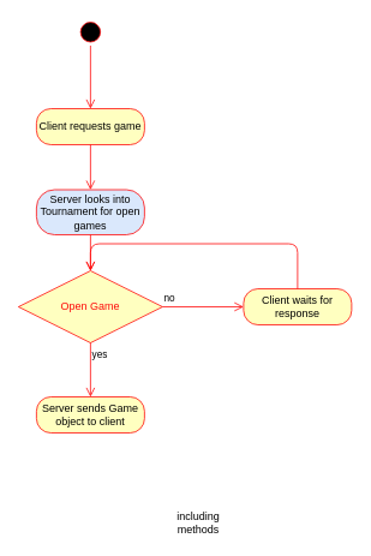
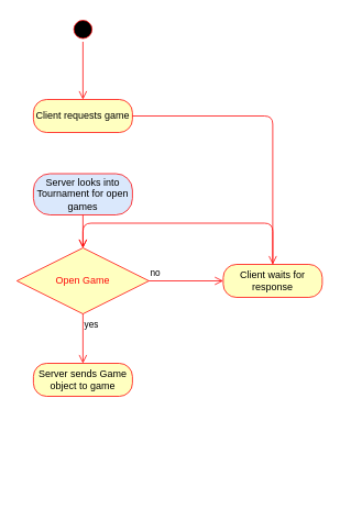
  <mxCell id="0" />
  <mxCell id="1" parent="0" />
  <mxCell id="2" value="Client requests game" style="rounded=1;whiteSpace=wrap;html=1;arcSize=40;fontColor=#000000;fillColor=#ffffc0;strokeColor=#ff0000;" vertex="1" parent="1"><mxGeometry x="40" y="120" width="120" height="40" as="geometry" /></mxCell>
- <mxCell id="3" value="" style="edgeStyle=orthogonalEdgeStyle;html=1;verticalAlign=bottom;endArrow=open;endSize=8;strokeColor=#ff0000;entryX=0.5;entryY=0;entryDx=0;entryDy=0;" edge="1" parent="1" source="2" target="7"><mxGeometry relative="1" as="geometry"><mxPoint x="100" y="220" as="targetPoint" /></mxGeometry></mxCell>
+ <mxCell id="3" value="" style="edgeStyle=orthogonalEdgeStyle;html=1;verticalAlign=bottom;endArrow=open;endSize=8;strokeColor=#ff0000;" edge="1" parent="1" source="2" target="12"><mxGeometry relative="1" as="geometry"><mxPoint x="100" y="220" as="targetPoint" /></mxGeometry></mxCell>
  <mxCell id="4" value="" style="ellipse;html=1;shape=startState;fillColor=#000000;strokeColor=#ff0000;" vertex="1" parent="1"><mxGeometry x="85" y="20" width="30" height="30" as="geometry" /></mxCell>
  <mxCell id="5" value="" style="edgeStyle=orthogonalEdgeStyle;html=1;verticalAlign=bottom;endArrow=open;endSize=8;strokeColor=#ff0000;entryX=0.5;entryY=0;entryDx=0;entryDy=0;" edge="1" parent="1" source="4" target="2"><mxGeometry relative="1" as="geometry"><mxPoint x="110" y="100" as="targetPoint" /></mxGeometry></mxCell>
- <mxCell id="6" value="Server sends Game object to client" style="rounded=1;whiteSpace=wrap;html=1;arcSize=40;fontColor=#000000;fillColor=#ffffc0;strokeColor=#ff0000;" vertex="1" parent="1"><mxGeometry x="40" y="440" width="120" height="40" as="geometry" /></mxCell>
+ <mxCell id="6" value="Server sends Game object to game" style="rounded=1;whiteSpace=wrap;html=1;arcSize=40;fontColor=#000000;fillColor=#ffffc0;strokeColor=#ff0000;" vertex="1" parent="1"><mxGeometry x="40" y="440" width="120" height="40" as="geometry" /></mxCell>
  <mxCell id="7" value="Server looks into Tournament for open games" style="rounded=1;whiteSpace=wrap;html=1;arcSize=40;fontColor=#000000;fillColor=#dae8fc;strokeColor=#ff0000;" vertex="1" parent="1"><mxGeometry x="40" y="210" width="120" height="50" as="geometry" /></mxCell>
  <mxCell id="8" value="" style="edgeStyle=orthogonalEdgeStyle;html=1;verticalAlign=bottom;endArrow=open;endSize=8;strokeColor=#ff0000;entryX=0.5;entryY=0;entryDx=0;entryDy=0;" edge="1" parent="1" source="7" target="9"><mxGeometry relative="1" as="geometry"><mxPoint x="100" y="280" as="targetPoint" /></mxGeometry></mxCell>
  <mxCell id="9" value="&lt;font color=&quot;#fd0808&quot;&gt;Open Game&lt;/font&gt;" style="rhombus;whiteSpace=wrap;html=1;fillColor=#ffffc0;strokeColor=#ff0000;" vertex="1" parent="1"><mxGeometry x="20" y="300" width="160" height="80" as="geometry" /></mxCell>
  <mxCell id="10" value="no" style="edgeStyle=orthogonalEdgeStyle;html=1;align=left;verticalAlign=bottom;endArrow=open;endSize=8;strokeColor=#ff0000;entryX=0;entryY=0.5;entryDx=0;entryDy=0;" edge="1" parent="1" source="9" target="12"><mxGeometry x="-1" relative="1" as="geometry"><mxPoint x="260" y="340" as="targetPoint" /><Array as="points" /></mxGeometry></mxCell>
  <mxCell id="11" value="yes" style="edgeStyle=orthogonalEdgeStyle;html=1;align=left;verticalAlign=top;endArrow=open;endSize=8;strokeColor=#ff0000;entryX=0.5;entryY=0;entryDx=0;entryDy=0;" edge="1" parent="1" source="9" target="6"><mxGeometry x="-1" relative="1" as="geometry"><mxPoint x="100" y="400" as="targetPoint" /></mxGeometry></mxCell>
  <mxCell id="12" value="Client waits for response" style="rounded=1;whiteSpace=wrap;html=1;arcSize=40;fontColor=#000000;fillColor=#ffffc0;strokeColor=#ff0000;" vertex="1" parent="1"><mxGeometry x="270" y="320" width="120" height="40" as="geometry" /></mxCell>
  <mxCell id="13" value="" style="edgeStyle=orthogonalEdgeStyle;html=1;verticalAlign=bottom;endArrow=open;endSize=8;strokeColor=#ff0000;entryX=0.5;entryY=0;entryDx=0;entryDy=0;exitX=0.5;exitY=0;exitDx=0;exitDy=0;" edge="1" parent="1" source="12" target="9"><mxGeometry relative="1" as="geometry"><mxPoint x="330" y="440" as="targetPoint" /><Array as="points"><mxPoint x="330" y="270" /><mxPoint x="100" y="270" /></Array></mxGeometry></mxCell>
- <mxCell id="14" value="including methods" style="text;html=1;strokeColor=none;fillColor=none;align=center;verticalAlign=middle;whiteSpace=wrap;rounded=0;" vertex="1" parent="1"><mxGeometry x="190" y="565" width="60" height="30" as="geometry" /></mxCell>
